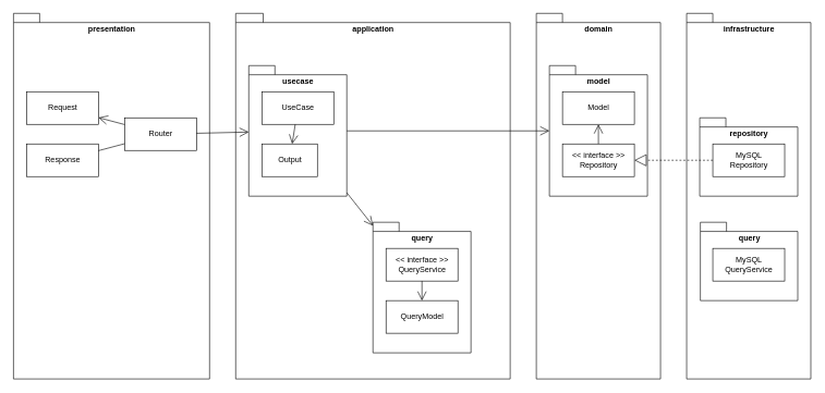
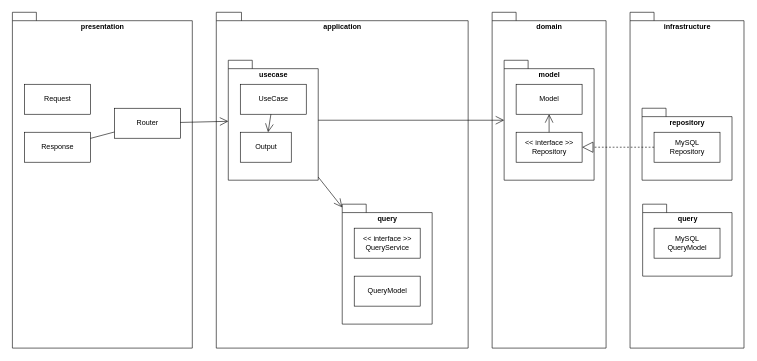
  <mxCell id="0" />
  <mxCell id="1" parent="0" />
  <mxCell id="2" value="domain" style="shape=folder;fontStyle=1;spacingTop=10;tabWidth=40;tabHeight=14;tabPosition=left;html=1;verticalAlign=top;fillColor=none;" parent="1" vertex="1"><mxGeometry x="820" y="20" width="190" height="560" as="geometry" /></mxCell>
  <mxCell id="3" value="presentation" style="shape=folder;fontStyle=1;spacingTop=10;tabWidth=40;tabHeight=14;tabPosition=left;html=1;verticalAlign=top;fillColor=none;" parent="1" vertex="1"><mxGeometry x="20" y="20" width="300" height="560" as="geometry" /></mxCell>
  <mxCell id="4" value="application" style="shape=folder;fontStyle=1;spacingTop=10;tabWidth=40;tabHeight=14;tabPosition=left;html=1;verticalAlign=top;fillColor=none;" parent="1" vertex="1"><mxGeometry x="360" y="20" width="420" height="560" as="geometry" /></mxCell>
  <mxCell id="5" value="infrastructure" style="shape=folder;fontStyle=1;spacingTop=10;tabWidth=40;tabHeight=14;tabPosition=left;html=1;verticalAlign=top;fillColor=none;" parent="1" vertex="1"><mxGeometry x="1050" y="20" width="190" height="560" as="geometry" /></mxCell>
  <mxCell id="6" value="usecase" style="shape=folder;fontStyle=1;spacingTop=10;tabWidth=40;tabHeight=14;tabPosition=left;html=1;verticalAlign=top;fillColor=none;" parent="1" vertex="1"><mxGeometry x="380" y="100" width="150" height="200" as="geometry" /></mxCell>
  <mxCell id="7" value="query" style="shape=folder;fontStyle=1;spacingTop=10;tabWidth=40;tabHeight=14;tabPosition=left;html=1;verticalAlign=top;fillColor=none;" parent="1" vertex="1"><mxGeometry x="570" y="340" width="150" height="200" as="geometry" /></mxCell>
  <mxCell id="8" value="model" style="shape=folder;fontStyle=1;spacingTop=10;tabWidth=40;tabHeight=14;tabPosition=left;html=1;verticalAlign=top;fillColor=none;" parent="1" vertex="1"><mxGeometry x="840" y="100" width="150" height="200" as="geometry" /></mxCell>
  <mxCell id="9" value="repository" style="shape=folder;fontStyle=1;spacingTop=10;tabWidth=40;tabHeight=14;tabPosition=left;html=1;verticalAlign=top;fillColor=none;" parent="1" vertex="1"><mxGeometry x="1070" y="180" width="150" height="120" as="geometry" /></mxCell>
  <mxCell id="10" value="query" style="shape=folder;fontStyle=1;spacingTop=10;tabWidth=40;tabHeight=14;tabPosition=left;html=1;verticalAlign=top;fillColor=none;" parent="1" vertex="1"><mxGeometry x="1071" y="340" width="149" height="120" as="geometry" /></mxCell>
  <mxCell id="11" value="Router" style="html=1;" parent="1" vertex="1"><mxGeometry x="190" y="180" width="110" height="50" as="geometry" /></mxCell>
  <mxCell id="12" value="Request" style="html=1;" parent="1" vertex="1"><mxGeometry x="40" y="140" width="110" height="50" as="geometry" /></mxCell>
  <mxCell id="13" value="Response" style="html=1;" parent="1" vertex="1"><mxGeometry x="40" y="220" width="110" height="50" as="geometry" /></mxCell>
  <mxCell id="14" value="UseCase" style="html=1;" parent="1" vertex="1"><mxGeometry x="400" y="140" width="110" height="50" as="geometry" /></mxCell>
  <mxCell id="15" value="Output" style="html=1;" parent="1" vertex="1"><mxGeometry x="400" y="220" width="85" height="50" as="geometry" /></mxCell>
- <mxCell id="16" value="" style="endArrow=open;endFill=1;endSize=12;html=1;" parent="1" source="11" target="12" edge="1"><mxGeometry width="160" relative="1" as="geometry"><mxPoint x="420" y="280" as="sourcePoint" /><mxPoint x="580" y="280" as="targetPoint" /></mxGeometry></mxCell>
  <mxCell id="17" value="" style="endArrow=none;endFill=1;endSize=12;html=1;" parent="1" source="11" target="13" edge="1"><mxGeometry width="160" relative="1" as="geometry"><mxPoint x="225.556" y="200" as="sourcePoint" /><mxPoint x="194.444" y="160" as="targetPoint" /></mxGeometry></mxCell>
  <mxCell id="18" value="" style="endArrow=open;endFill=1;endSize=12;html=1;" parent="1" source="11" target="6" edge="1"><mxGeometry width="160" relative="1" as="geometry"><mxPoint x="300" y="223.382" as="sourcePoint" /><mxPoint x="530" y="216.618" as="targetPoint" /></mxGeometry></mxCell>
  <mxCell id="19" value="" style="endArrow=open;endFill=1;endSize=12;html=1;" parent="1" source="14" target="15" edge="1"><mxGeometry width="160" relative="1" as="geometry"><mxPoint x="300" y="247.917" as="sourcePoint" /><mxPoint x="430" y="302.083" as="targetPoint" /></mxGeometry></mxCell>
  <mxCell id="20" value="Model" style="html=1;" parent="1" vertex="1"><mxGeometry x="860" y="140" width="110" height="50" as="geometry" /></mxCell>
  <mxCell id="21" value="" style="endArrow=open;endFill=1;endSize=12;html=1;" parent="1" source="6" target="8" edge="1"><mxGeometry width="160" relative="1" as="geometry"><mxPoint x="640" y="222.857" as="sourcePoint" /><mxPoint x="1090" y="287.143" as="targetPoint" /></mxGeometry></mxCell>
  <mxCell id="22" value="MySQL&lt;br&gt;Repository" style="html=1;" parent="1" vertex="1"><mxGeometry x="1090" y="220" width="110" height="50" as="geometry" /></mxCell>
  <mxCell id="23" value="&amp;lt;&amp;lt; interface &amp;gt;&amp;gt;&lt;br&gt;Repository" style="html=1;" parent="1" vertex="1"><mxGeometry x="860" y="220" width="110" height="50" as="geometry" /></mxCell>
  <mxCell id="24" value="" style="endArrow=open;endFill=1;endSize=12;html=1;" parent="1" source="23" target="20" edge="1"><mxGeometry width="160" relative="1" as="geometry"><mxPoint x="1250" y="135" as="sourcePoint" /><mxPoint x="1080" y="135" as="targetPoint" /></mxGeometry></mxCell>
  <mxCell id="25" value="" style="endArrow=block;endSize=16;endFill=0;html=1;dashed=1;" parent="1" source="22" target="23" edge="1"><mxGeometry width="160" relative="1" as="geometry"><mxPoint x="950" y="180" as="sourcePoint" /><mxPoint x="1110" y="180" as="targetPoint" /></mxGeometry></mxCell>
- <mxCell id="26" value="MySQL&lt;br&gt;QueryService" style="html=1;" parent="1" vertex="1"><mxGeometry x="1090" y="380" width="110" height="50" as="geometry" /></mxCell>
+ <mxCell id="26" value="MySQL&lt;br&gt;QueryModel" style="html=1;" parent="1" vertex="1"><mxGeometry x="1090" y="380" width="110" height="50" as="geometry" /></mxCell>
  <mxCell id="27" value="&amp;lt;&amp;lt; interface &amp;gt;&amp;gt;&lt;br&gt;QueryService" style="html=1;" parent="1" vertex="1"><mxGeometry x="590" y="380" width="110" height="50" as="geometry" /></mxCell>
  <mxCell id="28" value="" style="endArrow=open;endFill=1;endSize=12;html=1;" parent="1" source="6" target="7" edge="1"><mxGeometry width="160" relative="1" as="geometry"><mxPoint x="560" y="240" as="sourcePoint" /><mxPoint x="530" y="270" as="targetPoint" /></mxGeometry></mxCell>
  <mxCell id="29" value="QueryModel" style="html=1;" parent="1" vertex="1"><mxGeometry x="590" y="460" width="110" height="50" as="geometry" /></mxCell>
- <mxCell id="30" value="" style="endArrow=open;endFill=1;endSize=12;html=1;" parent="1" source="27" target="29" edge="1"><mxGeometry width="160" relative="1" as="geometry"><mxPoint x="487.5" y="240" as="sourcePoint" /><mxPoint x="622.5" y="390" as="targetPoint" /></mxGeometry></mxCell>
